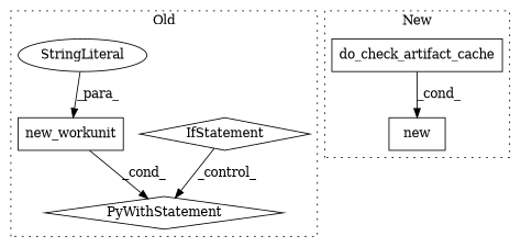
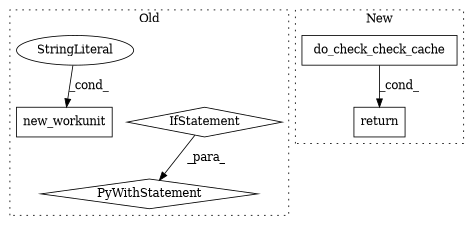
  digraph {
    node [a=32 shape=box]
    n1 [a=25 l="4,2" label=IfStatement s="7558,7572" shape=diamond]
    n2 [a=104 l="10,2" label=PyWithStatement s="7582,7659" shape=diamond]
    n3 [l="13,1" label=new_workunit s="7605,7658"]
    n4 [a=45 l=10 label=StringLiteral s=7618 shape=ellipse]
-   n5 [l="24,1" label=do_check_artifact_cache s="19815,19871"]
-   n6 [a=41 l=7 label=new s=19803]
+   n5 [l="24,1" label=do_check_check_cache s="19815,19871"]
+   n6 [a=41 l=7 label=return s=19803]
    subgraph cluster_1 {
      label=Old
      style=dotted
      n1
      n2
      n3
      n4
    }
    subgraph cluster_2 {
      label=New
      style=dotted
      n5
      n6
    }
-   n1 -> n2 [label=_control_]
-   n3 -> n2 [label=_cond_]
-   n4 -> n3 [label=_para_]
+   n1 -> n2 [label=_para_]
+   n4 -> n3 [label=_cond_]
    n5 -> n6 [label=_cond_]
  }
